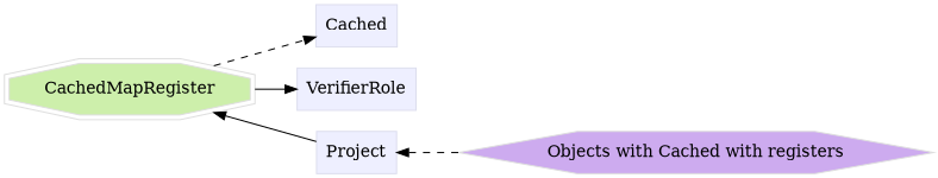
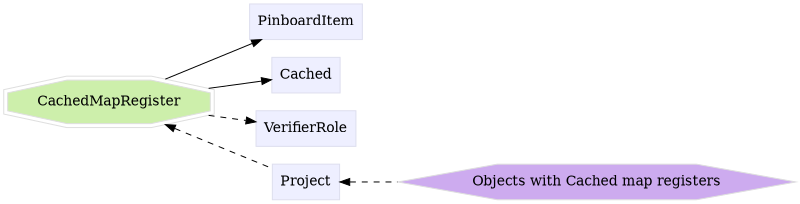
  digraph {
    rankdir=LR
    node [color="#dddeee" fillcolor="#eeefff" group=supporting shape=box style=filled]
    n1 [color="#dedede" fillcolor="#cdefab" group=target height=0.61111 label=CachedMapRegister shape=doubleoctagon width=2.7169]
+   n2 [height=0.5 label=PinboardItem width=1.2535]
    n3 [height=0.5 label=Cached width=0.75]
    n4 [height=0.5 label=VerifierRole width=1.1493]
    n5 [height=0.5 label=Project width=0.75347]
-   n6 [color="#dedede" fillcolor="#cdabef" group=polymorphic height=0.5 label="Objects with Cached with registers" shape=hexagon width=4.5199]
+   n6 [color="#dedede" fillcolor="#cdabef" group=polymorphic height=0.5 label="Objects with Cached map registers" shape=hexagon width=4.5199]
    subgraph sub_1 {
    }
    subgraph sub_2 {
      rank=min
    }
    subgraph sub_3 {
      n1
+     n2
      n3
      n4
      n5
    }
-   n1 -> n3 [style=dashed]
-   n1 -> n4
-   n1 -> n5 [dir=back style=solid]
+   n1 -> n2
+   n1 -> n3
+   n1 -> n4 [style=dashed]
+   n1 -> n5 [dir=back style=dashed]
    n5 -> n6 [dir=back style=dashed]
  }
